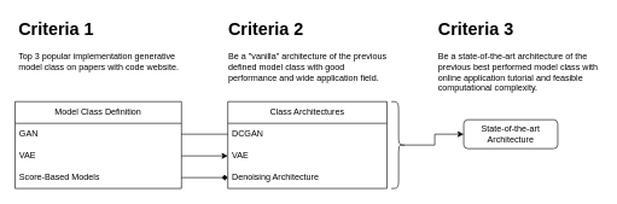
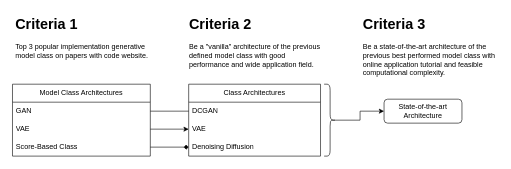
  <mxCell id="0" />
  <mxCell id="1" parent="0" />
- <mxCell id="2" value="Model Class Definition" style="swimlane;fontStyle=0;childLayout=stackLayout;horizontal=1;startSize=30;horizontalStack=0;resizeParent=1;resizeParentMax=0;resizeLast=0;collapsible=1;marginBottom=0;whiteSpace=wrap;html=1;" vertex="1" parent="1"><mxGeometry x="20" y="140" width="230" height="120" as="geometry"><mxRectangle x="140" y="170" width="60" height="30" as="alternateBounds" /></mxGeometry></mxCell>
+ <mxCell id="2" value="Model Class Architectures" style="swimlane;fontStyle=0;childLayout=stackLayout;horizontal=1;startSize=30;horizontalStack=0;resizeParent=1;resizeParentMax=0;resizeLast=0;collapsible=1;marginBottom=0;whiteSpace=wrap;html=1;" vertex="1" parent="1"><mxGeometry x="20" y="140" width="230" height="120" as="geometry"><mxRectangle x="140" y="170" width="60" height="30" as="alternateBounds" /></mxGeometry></mxCell>
  <mxCell id="3" value="GAN" style="text;strokeColor=none;fillColor=none;align=left;verticalAlign=middle;spacingLeft=4;spacingRight=4;overflow=hidden;points=[[0,0.5],[1,0.5]];portConstraint=eastwest;rotatable=0;whiteSpace=wrap;html=1;" vertex="1" parent="2"><mxGeometry y="30" width="230" height="30" as="geometry" /></mxCell>
  <mxCell id="4" value="VAE" style="text;strokeColor=none;fillColor=none;align=left;verticalAlign=middle;spacingLeft=4;spacingRight=4;overflow=hidden;points=[[0,0.5],[1,0.5]];portConstraint=eastwest;rotatable=0;whiteSpace=wrap;html=1;" vertex="1" parent="2"><mxGeometry y="60" width="230" height="30" as="geometry" /></mxCell>
- <mxCell id="5" value="Score-Based Models" style="text;strokeColor=none;fillColor=none;align=left;verticalAlign=middle;spacingLeft=4;spacingRight=4;overflow=hidden;points=[[0,0.5],[1,0.5]];portConstraint=eastwest;rotatable=0;whiteSpace=wrap;html=1;" vertex="1" parent="2"><mxGeometry y="90" width="230" height="30" as="geometry" /></mxCell>
+ <mxCell id="5" value="Score-Based Class" style="text;strokeColor=none;fillColor=none;align=left;verticalAlign=middle;spacingLeft=4;spacingRight=4;overflow=hidden;points=[[0,0.5],[1,0.5]];portConstraint=eastwest;rotatable=0;whiteSpace=wrap;html=1;" vertex="1" parent="2"><mxGeometry y="90" width="230" height="30" as="geometry" /></mxCell>
  <mxCell id="6" value="Class Architectures" style="swimlane;fontStyle=0;childLayout=stackLayout;horizontal=1;startSize=30;horizontalStack=0;resizeParent=1;resizeParentMax=0;resizeLast=0;collapsible=1;marginBottom=0;whiteSpace=wrap;html=1;" vertex="1" parent="1"><mxGeometry x="314" y="140" width="220" height="120" as="geometry"><mxRectangle x="140" y="170" width="60" height="30" as="alternateBounds" /></mxGeometry></mxCell>
  <mxCell id="7" value="DCGAN" style="text;strokeColor=none;fillColor=none;align=left;verticalAlign=middle;spacingLeft=4;spacingRight=4;overflow=hidden;points=[[0,0.5],[1,0.5]];portConstraint=eastwest;rotatable=0;whiteSpace=wrap;html=1;" vertex="1" parent="6"><mxGeometry y="30" width="220" height="30" as="geometry" /></mxCell>
  <mxCell id="8" value="VAE" style="text;strokeColor=none;fillColor=none;align=left;verticalAlign=middle;spacingLeft=4;spacingRight=4;overflow=hidden;points=[[0,0.5],[1,0.5]];portConstraint=eastwest;rotatable=0;whiteSpace=wrap;html=1;" vertex="1" parent="6"><mxGeometry y="60" width="220" height="30" as="geometry" /></mxCell>
- <mxCell id="9" value="Denoising Architecture" style="text;strokeColor=none;fillColor=none;align=left;verticalAlign=middle;spacingLeft=4;spacingRight=4;overflow=hidden;points=[[0,0.5],[1,0.5]];portConstraint=eastwest;rotatable=0;whiteSpace=wrap;html=1;" vertex="1" parent="6"><mxGeometry y="90" width="220" height="30" as="geometry" /></mxCell>
+ <mxCell id="9" value="Denoising Diffusion" style="text;strokeColor=none;fillColor=none;align=left;verticalAlign=middle;spacingLeft=4;spacingRight=4;overflow=hidden;points=[[0,0.5],[1,0.5]];portConstraint=eastwest;rotatable=0;whiteSpace=wrap;html=1;" vertex="1" parent="6"><mxGeometry y="90" width="220" height="30" as="geometry" /></mxCell>
  <mxCell id="10" style="edgeStyle=orthogonalEdgeStyle;rounded=0;orthogonalLoop=1;jettySize=auto;html=1;exitX=1;exitY=0.5;exitDx=0;exitDy=0;entryX=0;entryY=0.5;entryDx=0;entryDy=0;endArrow=none;" edge="1" parent="1" source="3" target="7"><mxGeometry relative="1" as="geometry" /></mxCell>
  <mxCell id="11" style="edgeStyle=orthogonalEdgeStyle;rounded=0;orthogonalLoop=1;jettySize=auto;html=1;exitX=1;exitY=0.5;exitDx=0;exitDy=0;entryX=0;entryY=0.5;entryDx=0;entryDy=0;" edge="1" parent="1" source="4" target="8"><mxGeometry relative="1" as="geometry" /></mxCell>
  <mxCell id="12" style="edgeStyle=orthogonalEdgeStyle;rounded=0;orthogonalLoop=1;jettySize=auto;html=1;exitX=1;exitY=0.5;exitDx=0;exitDy=0;entryX=0;entryY=0.5;entryDx=0;entryDy=0;endArrow=diamond;" edge="1" parent="1" source="5" target="9"><mxGeometry relative="1" as="geometry" /></mxCell>
  <mxCell id="13" style="edgeStyle=orthogonalEdgeStyle;rounded=0;orthogonalLoop=1;jettySize=auto;html=1;exitX=0.1;exitY=0.5;exitDx=0;exitDy=0;exitPerimeter=0;entryX=0;entryY=0.5;entryDx=0;entryDy=0;" edge="1" parent="1" source="14" target="15"><mxGeometry relative="1" as="geometry" /></mxCell>
  <mxCell id="14" value="" style="shape=curlyBracket;whiteSpace=wrap;html=1;rounded=1;flipH=1;labelPosition=right;verticalLabelPosition=middle;align=left;verticalAlign=middle;" vertex="1" parent="1"><mxGeometry x="540" y="140" width="20" height="120" as="geometry" /></mxCell>
  <mxCell id="15" value="State-of-the-art Architecture" style="rounded=1;whiteSpace=wrap;html=1;" vertex="1" parent="1"><mxGeometry x="640" y="165" width="130" height="40" as="geometry" /></mxCell>
  <mxCell id="16" value="&lt;h1&gt;Criteria 1&lt;/h1&gt;&lt;p&gt;Top 3 popular implementation generative model class on papers with code website.&lt;/p&gt;" style="text;html=1;strokeColor=none;fillColor=none;spacing=5;spacingTop=-20;whiteSpace=wrap;overflow=hidden;rounded=0;" vertex="1" parent="1"><mxGeometry x="20" y="20" width="230" height="120" as="geometry" /></mxCell>
  <mxCell id="17" value="&lt;h1&gt;Criteria 2&lt;/h1&gt;&lt;p&gt;Be a &quot;vanilla&quot; architecture of the previous defined model class with good performance and wide application field.&lt;/p&gt;" style="text;html=1;strokeColor=none;fillColor=none;spacing=5;spacingTop=-20;whiteSpace=wrap;overflow=hidden;rounded=0;" vertex="1" parent="1"><mxGeometry x="310" y="20" width="230" height="120" as="geometry" /></mxCell>
  <mxCell id="18" value="&lt;h1&gt;Criteria 3&lt;/h1&gt;&lt;p&gt;Be a state-of-the-art architecture of the previous best performed model class with online application tutorial and feasible computational complexity.&lt;/p&gt;" style="text;html=1;strokeColor=none;fillColor=none;spacing=5;spacingTop=-20;whiteSpace=wrap;overflow=hidden;rounded=0;" vertex="1" parent="1"><mxGeometry x="600" y="20" width="230" height="120" as="geometry" /></mxCell>
